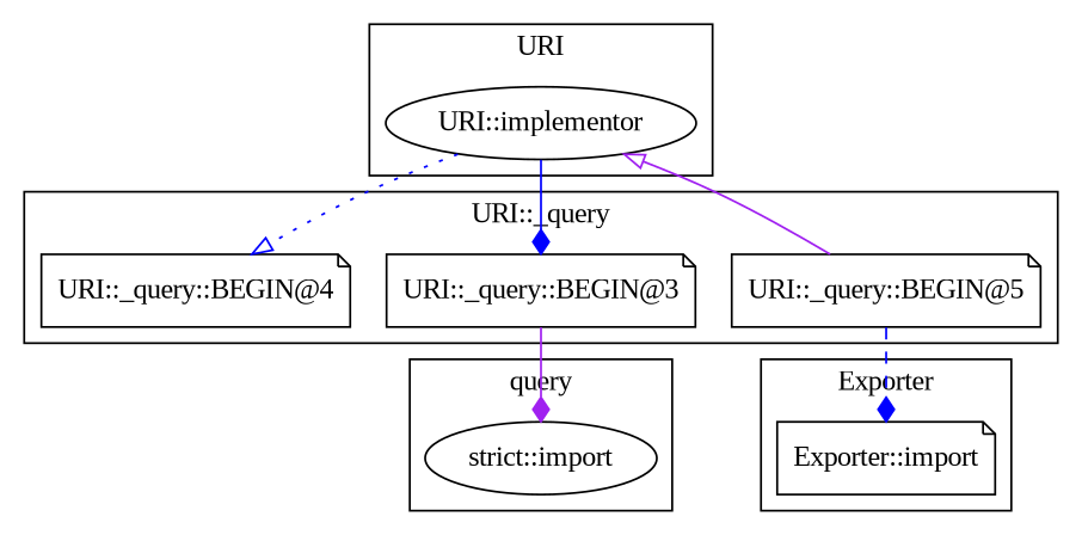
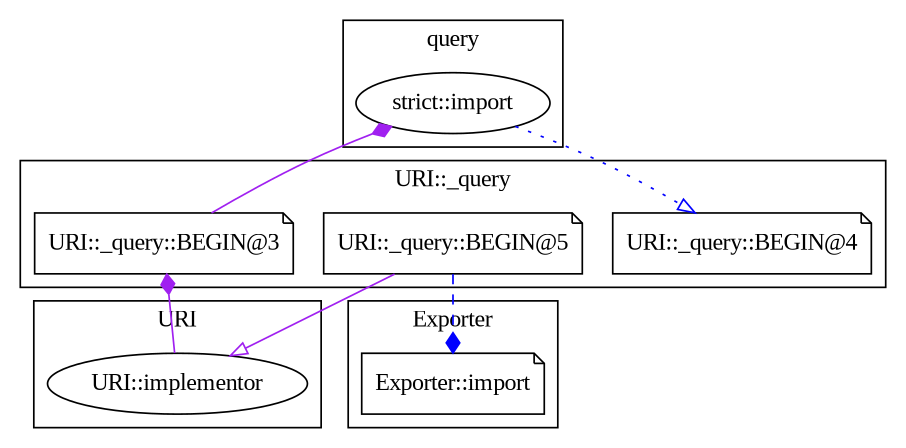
  digraph {
    fontname="Liberation Serif"
    node [fontname="Liberation Serif" shape=note]
    edge [arrowhead=diamond color=blue fontname="Liberation Serif" style=solid]
    "strict::import" [shape=ellipse]
    "URI::_query::BEGIN@3"
    "URI::_query::BEGIN@5"
    "URI::_query::BEGIN@4"
    "URI::implementor" [shape=ellipse]
    "Exporter::import"
    subgraph cluster_1 {
      label=query
      "strict::import"
    }
    subgraph cluster_2 {
      label="URI::_query"
      "URI::_query::BEGIN@3"
      "URI::_query::BEGIN@5"
      "URI::_query::BEGIN@4"
    }
    subgraph cluster_3 {
      label=URI
      "URI::implementor"
    }
    subgraph cluster_4 {
      label=Exporter
      "Exporter::import"
    }
    "URI::_query::BEGIN@3" -> "strict::import" [color=purple]
    "URI::_query::BEGIN@5" -> "URI::implementor" [arrowhead=onormal color=purple]
    "URI::_query::BEGIN@5" -> "Exporter::import" [style=dashed]
-   "URI::implementor" -> "URI::_query::BEGIN@3"
-   "URI::implementor" -> "URI::_query::BEGIN@4" [arrowhead=onormal style=dotted]
+   "URI::implementor" -> "URI::_query::BEGIN@3" [color=purple]
+   "strict::import" -> "URI::_query::BEGIN@4" [arrowhead=onormal style=dotted]
  }
